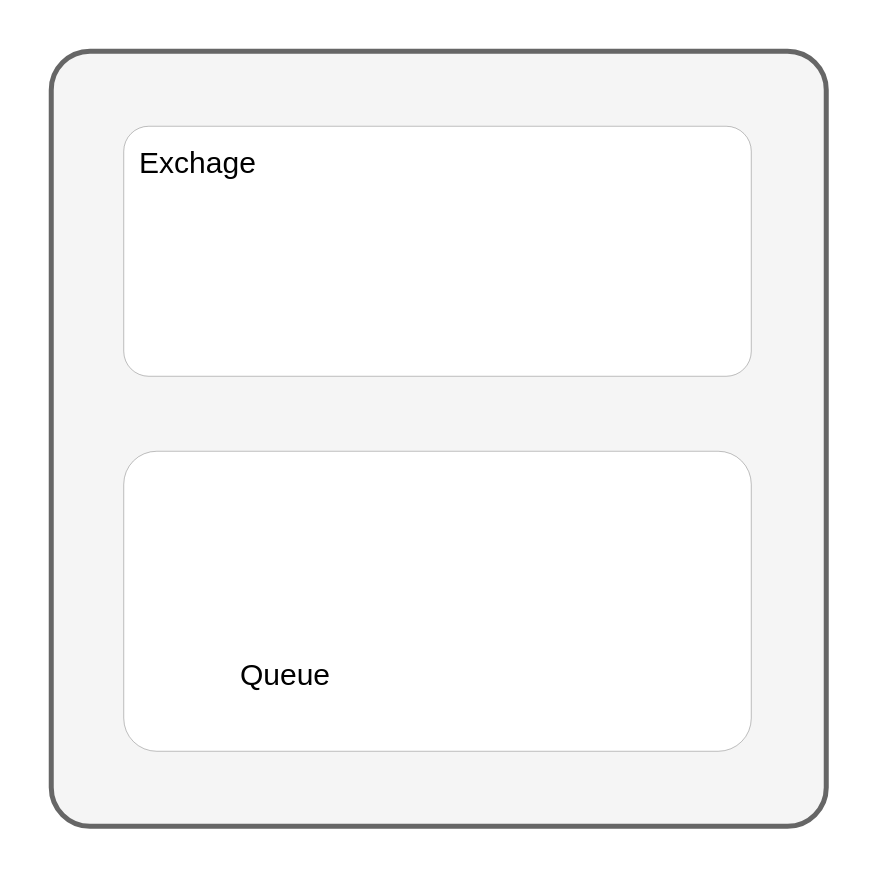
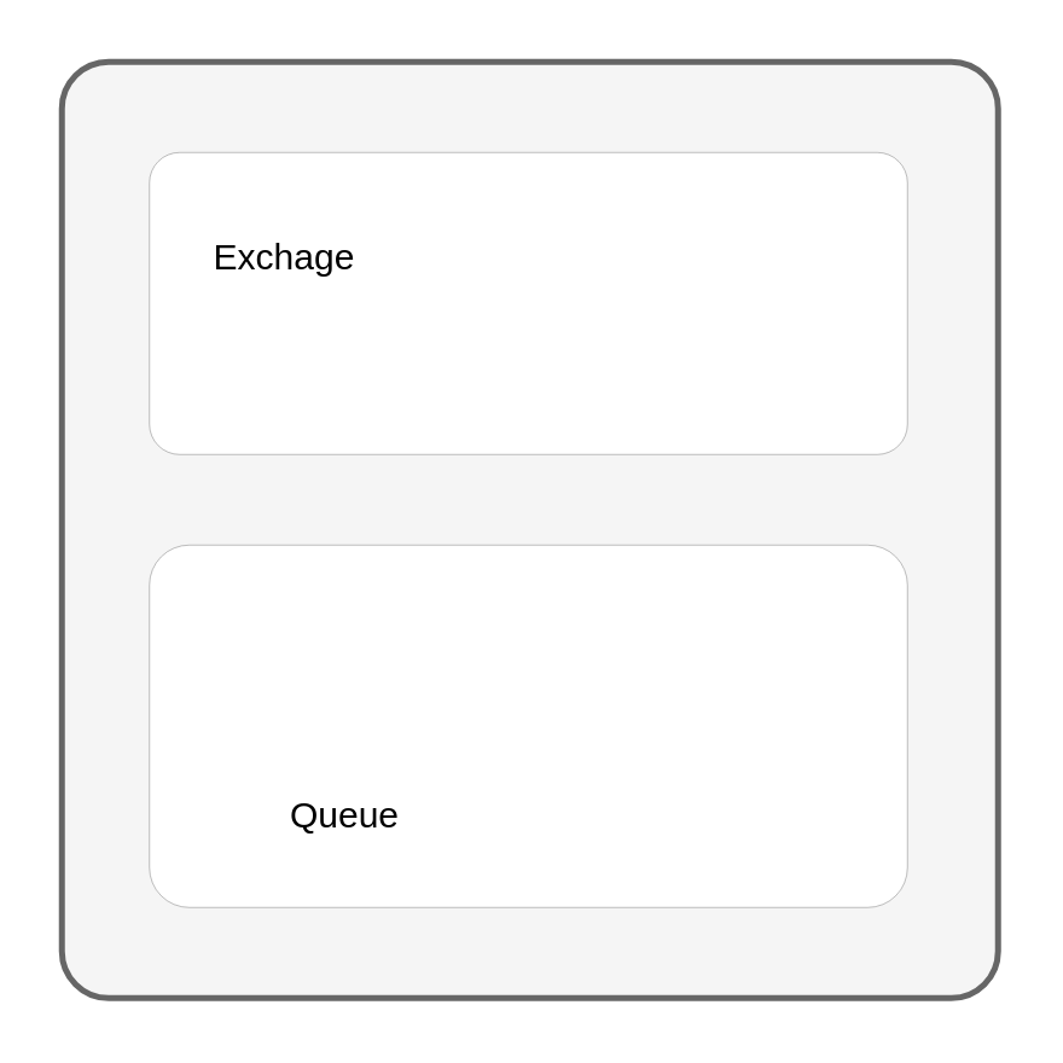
  <mxCell id="0" />
  <mxCell id="1" parent="0" />
  <mxCell id="2" value="" style="rounded=1;whiteSpace=wrap;html=1;arcSize=5;strokeWidth=2;fillColor=#f5f5f5;fontColor=#333333;strokeColor=#666666;" vertex="1" parent="1"><mxGeometry x="20" y="20" width="310" height="310" as="geometry" /></mxCell>
  <mxCell id="3" value="" style="rounded=1;whiteSpace=wrap;html=1;strokeWidth=0;arcSize=10;" vertex="1" parent="1"><mxGeometry x="49" y="50" width="251" height="100" as="geometry" /></mxCell>
  <mxCell id="4" value="" style="rounded=1;whiteSpace=wrap;html=1;strokeWidth=0;arcSize=11;" vertex="1" parent="1"><mxGeometry x="49" y="180" width="251" height="120" as="geometry" /></mxCell>
  <mxCell id="5" value="Queue" style="text;html=1;strokeColor=none;fillColor=none;align=center;verticalAlign=middle;whiteSpace=wrap;rounded=0;" vertex="1" parent="1"><mxGeometry x="84" y="255" width="60" height="30" as="geometry" /></mxCell>
- <mxCell id="6" value="Exchage" style="text;html=1;strokeColor=none;fillColor=none;align=center;verticalAlign=middle;whiteSpace=wrap;rounded=0;" vertex="1" parent="1"><mxGeometry x="49" y="50" width="60" height="30" as="geometry" /></mxCell>
+ <mxCell id="6" value="Exchage" style="text;html=1;strokeColor=none;fillColor=none;align=center;verticalAlign=middle;whiteSpace=wrap;rounded=0;" vertex="1" parent="1"><mxGeometry x="64" y="70" width="60" height="30" as="geometry" /></mxCell>
